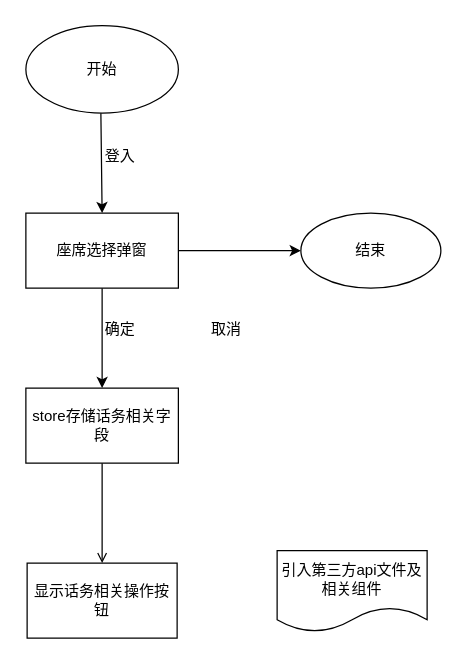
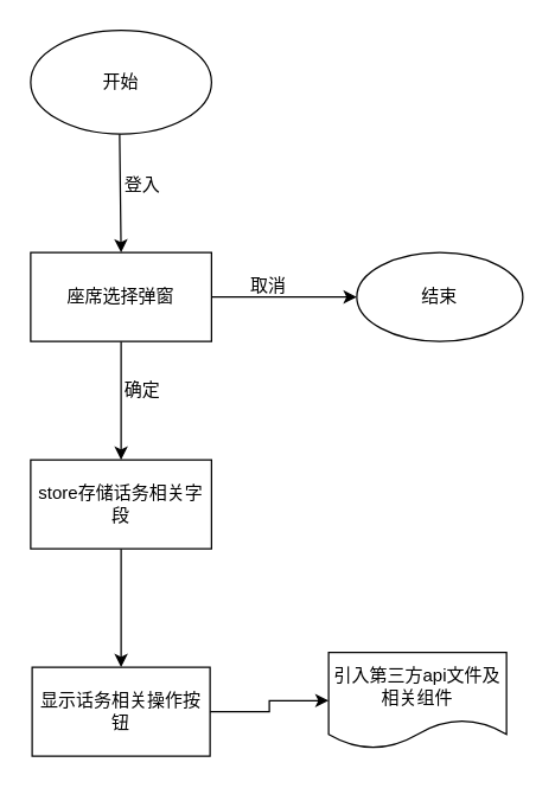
  <mxCell id="0" />
  <mxCell id="1" parent="0" />
  <mxCell id="2" value="" style="edgeStyle=orthogonalEdgeStyle;rounded=0;orthogonalLoop=1;jettySize=auto;html=1;" edge="1" parent="1" source="4" target="8"><mxGeometry relative="1" as="geometry" /></mxCell>
  <mxCell id="3" value="" style="edgeStyle=orthogonalEdgeStyle;rounded=0;orthogonalLoop=1;jettySize=auto;html=1;" edge="1" parent="1" source="4" target="11"><mxGeometry relative="1" as="geometry" /></mxCell>
  <mxCell id="4" value="座席选择弹窗" style="rounded=0;whiteSpace=wrap;html=1;" vertex="1" parent="1"><mxGeometry x="20" y="170" width="122" height="60" as="geometry" /></mxCell>
  <mxCell id="5" value="" style="edgeStyle=orthogonalEdgeStyle;rounded=0;orthogonalLoop=1;jettySize=auto;html=1;" edge="1" parent="1" target="4"><mxGeometry relative="1" as="geometry"><mxPoint x="80" y="90" as="sourcePoint" /></mxGeometry></mxCell>
  <mxCell id="6" value="开始" style="ellipse;whiteSpace=wrap;html=1;" vertex="1" parent="1"><mxGeometry x="20" y="20" width="122" height="70" as="geometry" /></mxCell>
  <mxCell id="7" value="登入" style="text;html=1;align=center;verticalAlign=middle;resizable=0;points=[];autosize=1;strokeColor=none;fillColor=none;" vertex="1" parent="1"><mxGeometry x="70" y="110" width="50" height="30" as="geometry" /></mxCell>
  <mxCell id="8" value="结束" style="ellipse;whiteSpace=wrap;html=1;rounded=0;" vertex="1" parent="1"><mxGeometry x="240" y="170" width="112" height="60" as="geometry" /></mxCell>
- <mxCell id="9" value="取消" style="text;html=1;align=center;verticalAlign=middle;resizable=0;points=[];autosize=1;strokeColor=none;fillColor=none;" vertex="1" parent="1"><mxGeometry x="155" y="248" width="50" height="30" as="geometry" /></mxCell>
- <mxCell id="10" value="" style="edgeStyle=orthogonalEdgeStyle;rounded=0;orthogonalLoop=1;jettySize=auto;html=1;endArrow=open;" edge="1" parent="1" source="11" target="14"><mxGeometry relative="1" as="geometry" /></mxCell>
+ <mxCell id="9" value="取消" style="text;html=1;align=center;verticalAlign=middle;resizable=0;points=[];autosize=1;strokeColor=none;fillColor=none;" vertex="1" parent="1"><mxGeometry x="155" y="178" width="50" height="30" as="geometry" /></mxCell>
+ <mxCell id="10" value="" style="edgeStyle=orthogonalEdgeStyle;rounded=0;orthogonalLoop=1;jettySize=auto;html=1;" edge="1" parent="1" source="11" target="14"><mxGeometry relative="1" as="geometry" /></mxCell>
  <mxCell id="11" value="store存储话务相关字段" style="whiteSpace=wrap;html=1;rounded=0;" vertex="1" parent="1"><mxGeometry x="20" y="310" width="122" height="60" as="geometry" /></mxCell>
  <mxCell id="12" value="确定" style="text;html=1;align=center;verticalAlign=middle;resizable=0;points=[];autosize=1;strokeColor=none;fillColor=none;" vertex="1" parent="1"><mxGeometry x="70" y="248" width="50" height="30" as="geometry" /></mxCell>
+ <mxCell id="13" value="" style="edgeStyle=orthogonalEdgeStyle;rounded=0;orthogonalLoop=1;jettySize=auto;html=1;" edge="1" parent="1" source="14" target="15"><mxGeometry relative="1" as="geometry" /></mxCell>
  <mxCell id="14" value="显示话务相关操作按钮" style="whiteSpace=wrap;html=1;rounded=0;" vertex="1" parent="1"><mxGeometry x="21" y="450" width="120" height="60" as="geometry" /></mxCell>
  <mxCell id="15" value="引入第三方api文件及相关组件" style="shape=document;whiteSpace=wrap;html=1;boundedLbl=1;rounded=0;" vertex="1" parent="1"><mxGeometry x="221" y="440" width="120" height="65" as="geometry" /></mxCell>
